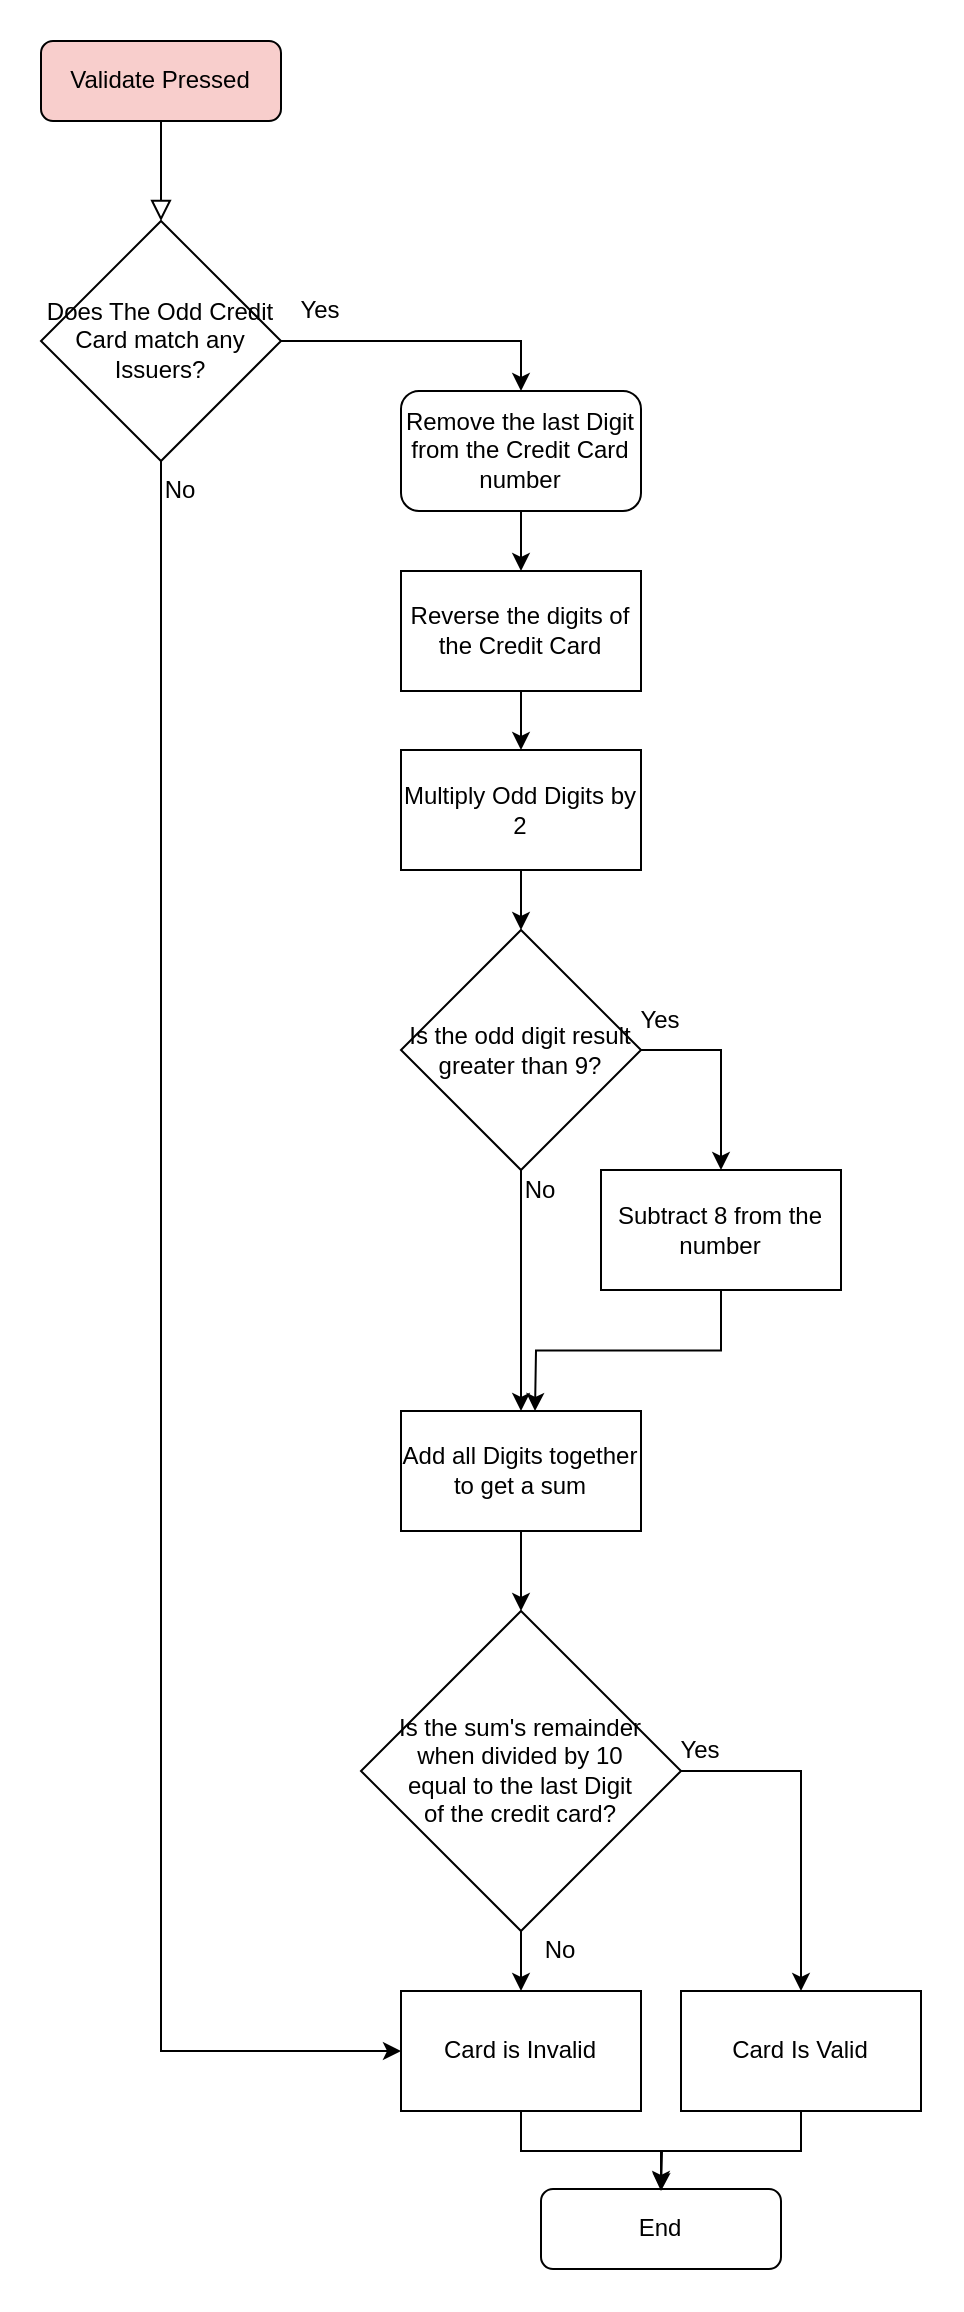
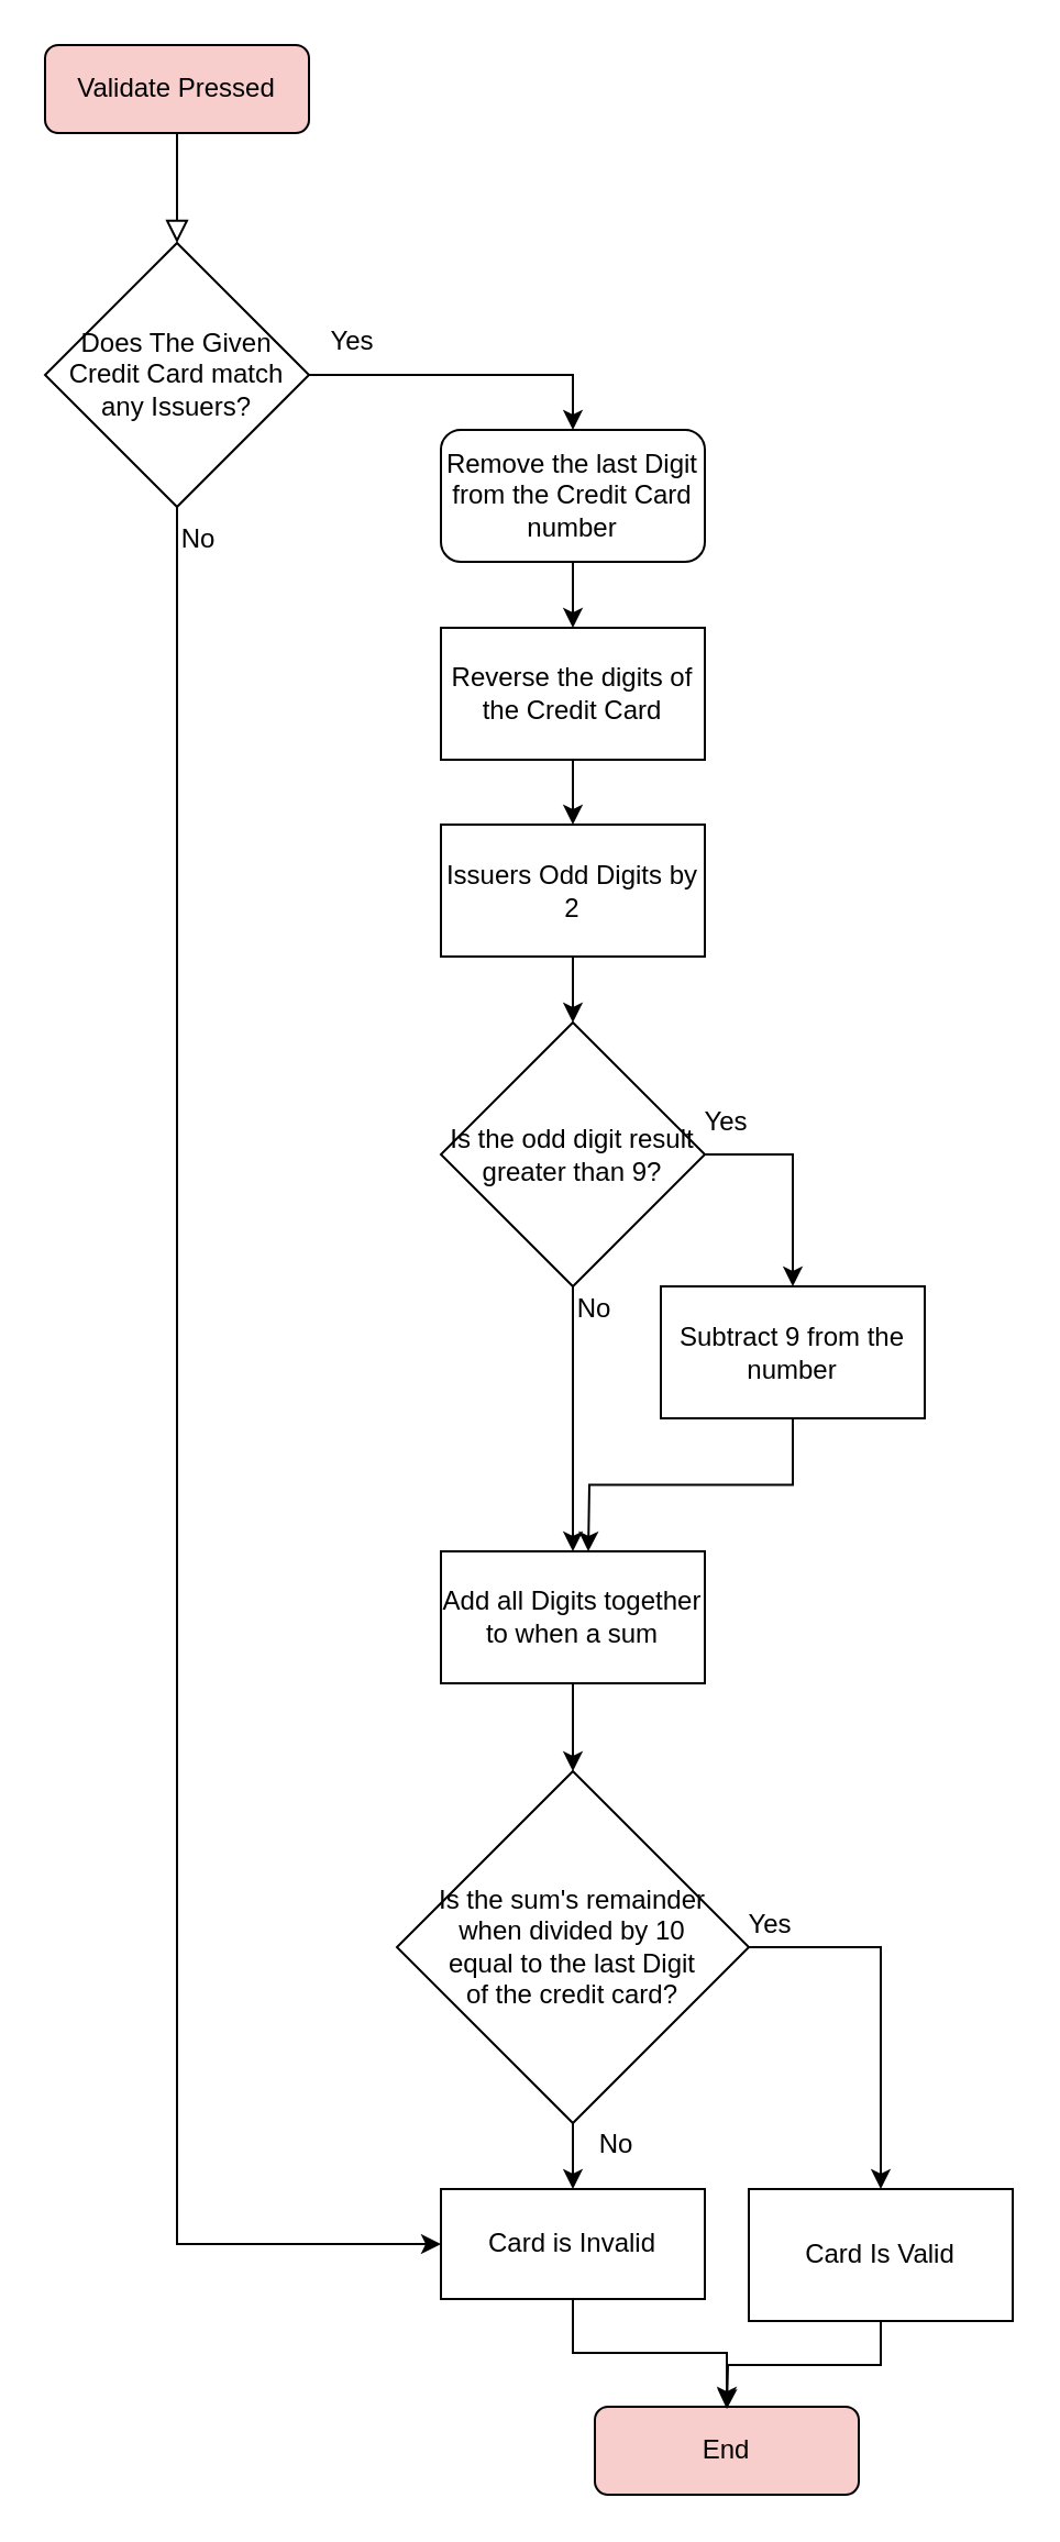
  <mxCell id="0" />
  <mxCell id="1" parent="0" />
  <mxCell id="2" value="" style="rounded=0;html=1;jettySize=auto;orthogonalLoop=1;fontSize=11;endArrow=block;endFill=0;endSize=8;strokeWidth=1;shadow=0;labelBackgroundColor=none;edgeStyle=orthogonalEdgeStyle;" parent="1" source="3" edge="1"><mxGeometry relative="1" as="geometry"><mxPoint x="80" y="110" as="targetPoint" /></mxGeometry></mxCell>
  <mxCell id="3" value="Validate Pressed" style="rounded=1;whiteSpace=wrap;html=1;fontSize=12;glass=0;strokeWidth=1;shadow=0;fillColor=#f8cecc;" parent="1" vertex="1"><mxGeometry x="20" y="20" width="120" height="40" as="geometry" /></mxCell>
  <mxCell id="4" style="edgeStyle=orthogonalEdgeStyle;rounded=0;orthogonalLoop=1;jettySize=auto;html=1;exitX=1;exitY=0.5;exitDx=0;exitDy=0;entryX=0.5;entryY=0;entryDx=0;entryDy=0;" edge="1" parent="1" source="6" target="18"><mxGeometry relative="1" as="geometry"><mxPoint x="210" y="170" as="targetPoint" /></mxGeometry></mxCell>
  <mxCell id="5" style="edgeStyle=orthogonalEdgeStyle;rounded=0;orthogonalLoop=1;jettySize=auto;html=1;exitX=0.5;exitY=1;exitDx=0;exitDy=0;entryX=0;entryY=0.5;entryDx=0;entryDy=0;" edge="1" parent="1" source="6" target="29"><mxGeometry relative="1" as="geometry" /></mxCell>
- <mxCell id="6" value="Does The Odd Credit Card match any Issuers?" style="rhombus;whiteSpace=wrap;html=1;" vertex="1" parent="1"><mxGeometry x="20" y="110" width="120" height="120" as="geometry" /></mxCell>
- <mxCell id="7" value="End" style="rounded=1;whiteSpace=wrap;html=1;fontSize=12;glass=0;strokeWidth=1;shadow=0;" vertex="1" parent="1"><mxGeometry x="270" y="1094" width="120" height="40" as="geometry" /></mxCell>
+ <mxCell id="6" value="Does The Given Credit Card match any Issuers?" style="rhombus;whiteSpace=wrap;html=1;" vertex="1" parent="1"><mxGeometry x="20" y="110" width="120" height="120" as="geometry" /></mxCell>
+ <mxCell id="7" value="End" style="rounded=1;whiteSpace=wrap;html=1;fontSize=12;glass=0;strokeWidth=1;shadow=0;fillColor=#f8cecc;" vertex="1" parent="1"><mxGeometry x="270" y="1094" width="120" height="40" as="geometry" /></mxCell>
  <mxCell id="8" value="Yes" style="text;html=1;strokeColor=none;fillColor=none;align=center;verticalAlign=middle;whiteSpace=wrap;rounded=0;" vertex="1" parent="1"><mxGeometry x="140" y="145" width="40" height="20" as="geometry" /></mxCell>
  <mxCell id="9" value="No" style="text;html=1;strokeColor=none;fillColor=none;align=center;verticalAlign=middle;whiteSpace=wrap;rounded=0;" vertex="1" parent="1"><mxGeometry x="70" y="235" width="40" height="20" as="geometry" /></mxCell>
  <mxCell id="10" style="edgeStyle=orthogonalEdgeStyle;rounded=0;orthogonalLoop=1;jettySize=auto;html=1;exitX=0.5;exitY=1;exitDx=0;exitDy=0;entryX=0.5;entryY=0;entryDx=0;entryDy=0;" edge="1" parent="1" source="11" target="14"><mxGeometry relative="1" as="geometry" /></mxCell>
- <mxCell id="11" value="Multiply Odd Digits by 2" style="rounded=0;whiteSpace=wrap;html=1;" vertex="1" parent="1"><mxGeometry x="200" y="374.5" width="120" height="60" as="geometry" /></mxCell>
+ <mxCell id="11" value="Issuers Odd Digits by 2" style="rounded=0;whiteSpace=wrap;html=1;" vertex="1" parent="1"><mxGeometry x="200" y="374.5" width="120" height="60" as="geometry" /></mxCell>
  <mxCell id="12" style="edgeStyle=orthogonalEdgeStyle;rounded=0;orthogonalLoop=1;jettySize=auto;html=1;exitX=1;exitY=0.5;exitDx=0;exitDy=0;" edge="1" parent="1" source="14"><mxGeometry relative="1" as="geometry"><mxPoint x="360" y="584.5" as="targetPoint" /><Array as="points"><mxPoint x="350" y="524.5" /><mxPoint x="350" y="524.5" /></Array></mxGeometry></mxCell>
  <mxCell id="13" style="edgeStyle=orthogonalEdgeStyle;rounded=0;orthogonalLoop=1;jettySize=auto;html=1;exitX=0.5;exitY=1;exitDx=0;exitDy=0;entryX=0.5;entryY=0;entryDx=0;entryDy=0;" edge="1" parent="1" source="14" target="22"><mxGeometry relative="1" as="geometry"><mxPoint x="260" y="645" as="targetPoint" /></mxGeometry></mxCell>
  <mxCell id="14" value="Is the odd digit result greater than 9?" style="rhombus;whiteSpace=wrap;html=1;" vertex="1" parent="1"><mxGeometry x="200" y="464.5" width="120" height="120" as="geometry" /></mxCell>
  <mxCell id="15" style="edgeStyle=orthogonalEdgeStyle;rounded=0;orthogonalLoop=1;jettySize=auto;html=1;exitX=0.5;exitY=1;exitDx=0;exitDy=0;" edge="1" parent="1" source="16"><mxGeometry relative="1" as="geometry"><mxPoint x="267" y="705" as="targetPoint" /></mxGeometry></mxCell>
- <mxCell id="16" value="Subtract 8 from the number" style="rounded=0;whiteSpace=wrap;html=1;" vertex="1" parent="1"><mxGeometry x="300" y="584.5" width="120" height="60" as="geometry" /></mxCell>
+ <mxCell id="16" value="Subtract 9 from the number" style="rounded=0;whiteSpace=wrap;html=1;" vertex="1" parent="1"><mxGeometry x="300" y="584.5" width="120" height="60" as="geometry" /></mxCell>
  <mxCell id="17" style="edgeStyle=orthogonalEdgeStyle;rounded=0;orthogonalLoop=1;jettySize=auto;html=1;exitX=0.5;exitY=1;exitDx=0;exitDy=0;entryX=0.5;entryY=0;entryDx=0;entryDy=0;" edge="1" parent="1" source="18" target="20"><mxGeometry relative="1" as="geometry" /></mxCell>
  <mxCell id="18" value="Remove the last Digit from the Credit Card number" style="whiteSpace=wrap;html=1;rounded=1;" vertex="1" parent="1"><mxGeometry x="200" y="195" width="120" height="60" as="geometry" /></mxCell>
  <mxCell id="19" style="edgeStyle=orthogonalEdgeStyle;rounded=0;orthogonalLoop=1;jettySize=auto;html=1;exitX=0.5;exitY=1;exitDx=0;exitDy=0;entryX=0.5;entryY=0;entryDx=0;entryDy=0;" edge="1" parent="1" source="20" target="11"><mxGeometry relative="1" as="geometry" /></mxCell>
  <mxCell id="20" value="Reverse the digits of the Credit Card" style="rounded=0;whiteSpace=wrap;html=1;" vertex="1" parent="1"><mxGeometry x="200" y="285" width="120" height="60" as="geometry" /></mxCell>
  <mxCell id="21" style="edgeStyle=orthogonalEdgeStyle;rounded=0;orthogonalLoop=1;jettySize=auto;html=1;exitX=0.5;exitY=1;exitDx=0;exitDy=0;entryX=0.5;entryY=0;entryDx=0;entryDy=0;" edge="1" parent="1" source="22" target="25"><mxGeometry relative="1" as="geometry" /></mxCell>
- <mxCell id="22" value="Add all Digits together to get a sum" style="rounded=0;whiteSpace=wrap;html=1;" vertex="1" parent="1"><mxGeometry x="200" y="705" width="120" height="60" as="geometry" /></mxCell>
+ <mxCell id="22" value="Add all Digits together to when a sum" style="rounded=0;whiteSpace=wrap;html=1;" vertex="1" parent="1"><mxGeometry x="200" y="705" width="120" height="60" as="geometry" /></mxCell>
  <mxCell id="23" style="edgeStyle=orthogonalEdgeStyle;rounded=0;orthogonalLoop=1;jettySize=auto;html=1;exitX=1;exitY=0.5;exitDx=0;exitDy=0;entryX=0.5;entryY=0;entryDx=0;entryDy=0;" edge="1" parent="1" source="25" target="27"><mxGeometry relative="1" as="geometry"><mxPoint x="390" y="885" as="targetPoint" /></mxGeometry></mxCell>
  <mxCell id="24" style="edgeStyle=orthogonalEdgeStyle;rounded=0;orthogonalLoop=1;jettySize=auto;html=1;exitX=0.5;exitY=1;exitDx=0;exitDy=0;entryX=0.5;entryY=0;entryDx=0;entryDy=0;" edge="1" parent="1" source="25" target="29"><mxGeometry relative="1" as="geometry" /></mxCell>
  <mxCell id="25" value="Is the sum's remainder &lt;br&gt;when divided by 10 &lt;br&gt;equal to the last Digit &lt;br&gt;of the credit card?" style="rhombus;whiteSpace=wrap;html=1;" vertex="1" parent="1"><mxGeometry x="180" y="805" width="160" height="160" as="geometry" /></mxCell>
  <mxCell id="26" style="edgeStyle=orthogonalEdgeStyle;rounded=0;orthogonalLoop=1;jettySize=auto;html=1;exitX=0.5;exitY=1;exitDx=0;exitDy=0;" edge="1" parent="1" source="27"><mxGeometry relative="1" as="geometry"><mxPoint x="330" y="1095" as="targetPoint" /></mxGeometry></mxCell>
  <mxCell id="27" value="Card Is Valid" style="rounded=0;whiteSpace=wrap;html=1;" vertex="1" parent="1"><mxGeometry x="340" y="995" width="120" height="60" as="geometry" /></mxCell>
  <mxCell id="28" style="edgeStyle=orthogonalEdgeStyle;rounded=0;orthogonalLoop=1;jettySize=auto;html=1;exitX=0.5;exitY=1;exitDx=0;exitDy=0;entryX=0.5;entryY=0;entryDx=0;entryDy=0;" edge="1" parent="1" source="29" target="7"><mxGeometry relative="1" as="geometry" /></mxCell>
- <mxCell id="29" value="Card is Invalid" style="rounded=0;whiteSpace=wrap;html=1;" vertex="1" parent="1"><mxGeometry x="200" y="995" width="120" height="60" as="geometry" /></mxCell>
+ <mxCell id="29" value="Card is Invalid" style="rounded=0;whiteSpace=wrap;html=1;" vertex="1" parent="1"><mxGeometry x="200" y="995" width="120" height="50" as="geometry" /></mxCell>
  <mxCell id="30" value="Yes" style="text;html=1;strokeColor=none;fillColor=none;align=center;verticalAlign=middle;whiteSpace=wrap;rounded=0;" vertex="1" parent="1"><mxGeometry x="310" y="499.5" width="40" height="20" as="geometry" /></mxCell>
  <mxCell id="31" value="No" style="text;html=1;strokeColor=none;fillColor=none;align=center;verticalAlign=middle;whiteSpace=wrap;rounded=0;" vertex="1" parent="1"><mxGeometry x="250" y="584.5" width="40" height="20" as="geometry" /></mxCell>
  <mxCell id="32" value="Yes" style="text;html=1;strokeColor=none;fillColor=none;align=center;verticalAlign=middle;whiteSpace=wrap;rounded=0;" vertex="1" parent="1"><mxGeometry x="330" y="865" width="40" height="20" as="geometry" /></mxCell>
  <mxCell id="33" value="No" style="text;html=1;strokeColor=none;fillColor=none;align=center;verticalAlign=middle;whiteSpace=wrap;rounded=0;" vertex="1" parent="1"><mxGeometry x="260" y="965" width="40" height="20" as="geometry" /></mxCell>
